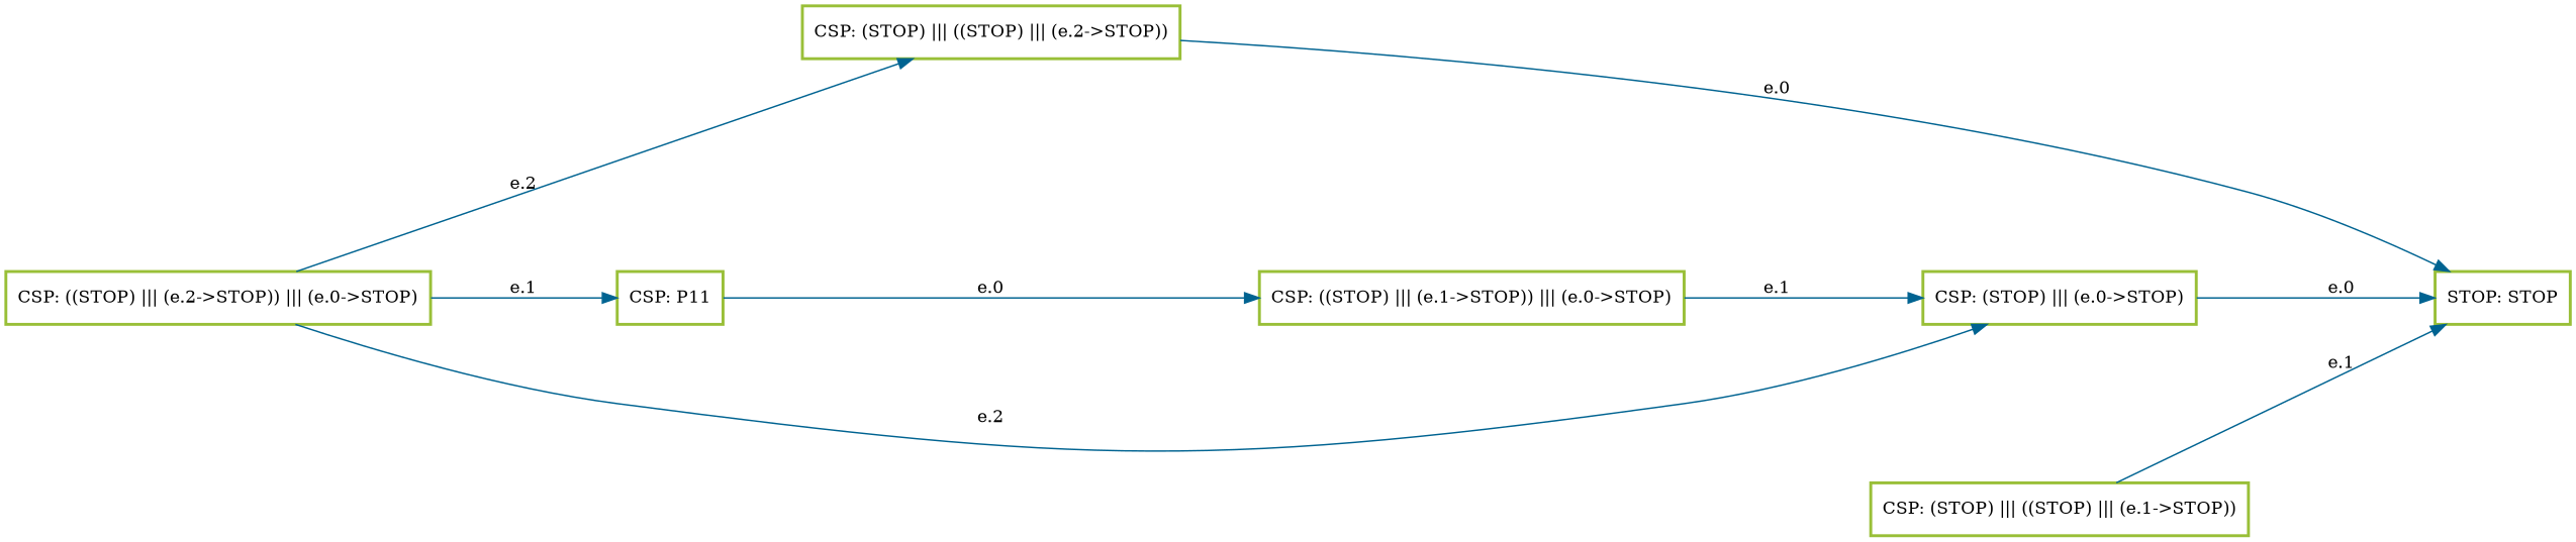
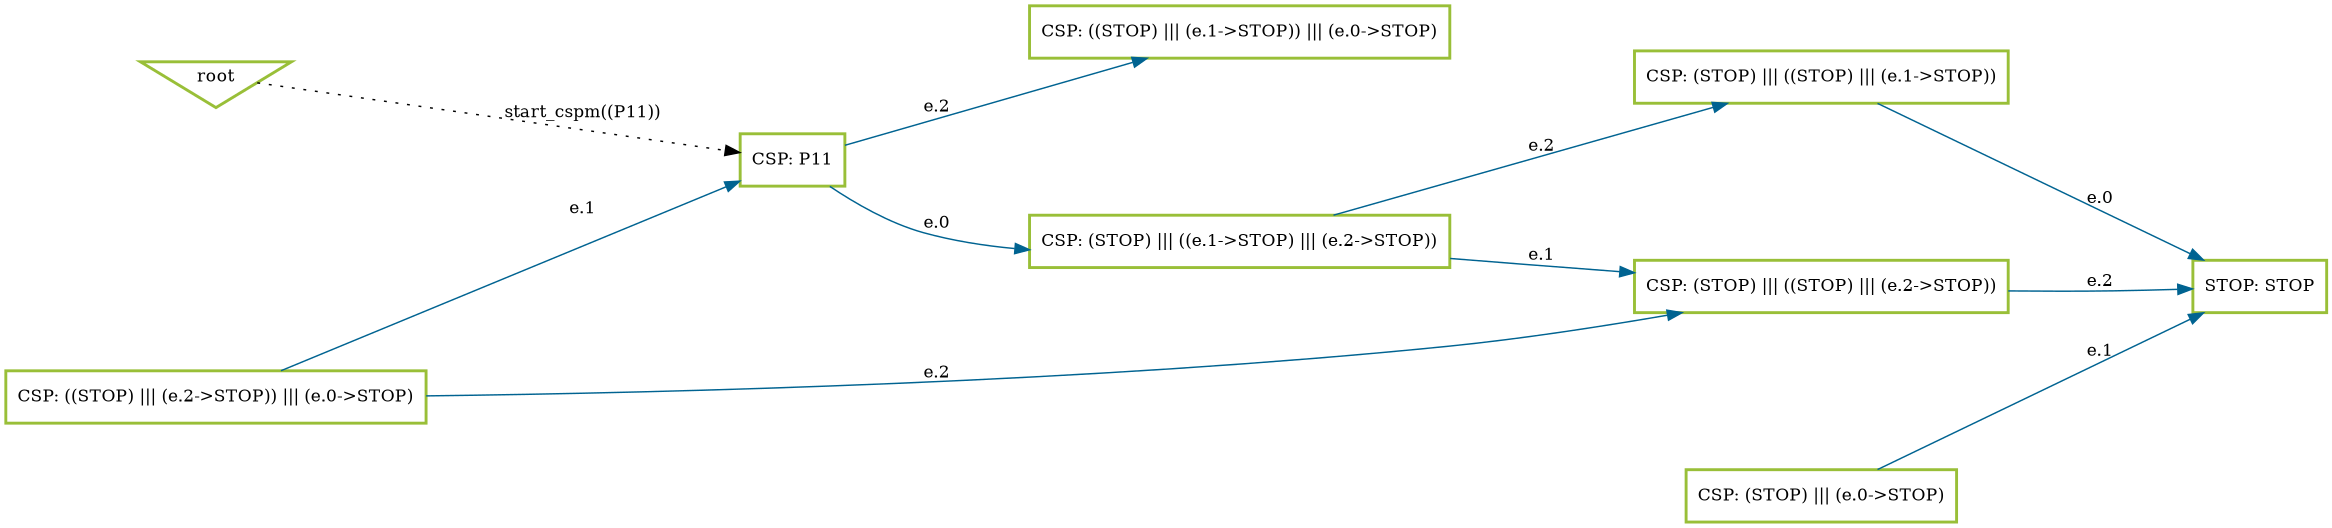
  digraph {
    nodesep=1.5
    rankdir=LR
    ranksep=1.5
    node [color="#99BF38" fontsize=12 penwidth=2 shape=box]
    edge [color="#006391" fontsize=12]
+   n1 [label=root shape=invtriangle]
    n2 [label="CSP: P11"]
+   n3 [label="CSP: (STOP) \|\|\| ((e.1-\>STOP) \|\|\| (e.2-\>STOP))"]
    n4 [label="CSP: ((STOP) \|\|\| (e.1-\>STOP)) \|\|\| (e.0-\>STOP)"]
    n5 [label="CSP: (STOP) \|\|\| ((STOP) \|\|\| (e.2-\>STOP))"]
    n6 [label="CSP: (STOP) \|\|\| ((STOP) \|\|\| (e.1-\>STOP))"]
    n7 [label="CSP: ((STOP) \|\|\| (e.2-\>STOP)) \|\|\| (e.0-\>STOP)"]
    n8 [label="CSP: (STOP) \|\|\| (e.0-\>STOP)"]
    n9 [label="STOP: STOP"]
-   n2 -> n4 [label="e.0"]
-   n4 -> n8 [label="e.1"]
-   n5 -> n9 [label="e.0"]
-   n6 -> n9 [label="e.1"]
+   n1 -> n2 [color=black label="start_cspm((P11))" style=dotted]
+   n2 -> n3 [label="e.0"]
+   n2 -> n4 [label="e.2"]
+   n3 -> n5 [label="e.1"]
+   n3 -> n6 [label="e.2"]
+   n5 -> n9 [label="e.2"]
+   n6 -> n9 [label="e.0"]
    n7 -> n2 [label="e.1"]
    n7 -> n5 [label="e.2"]
-   n7 -> n8 [label="e.2"]
-   n8 -> n9 [label="e.0"]
+   n8 -> n9 [label="e.1"]
  }
